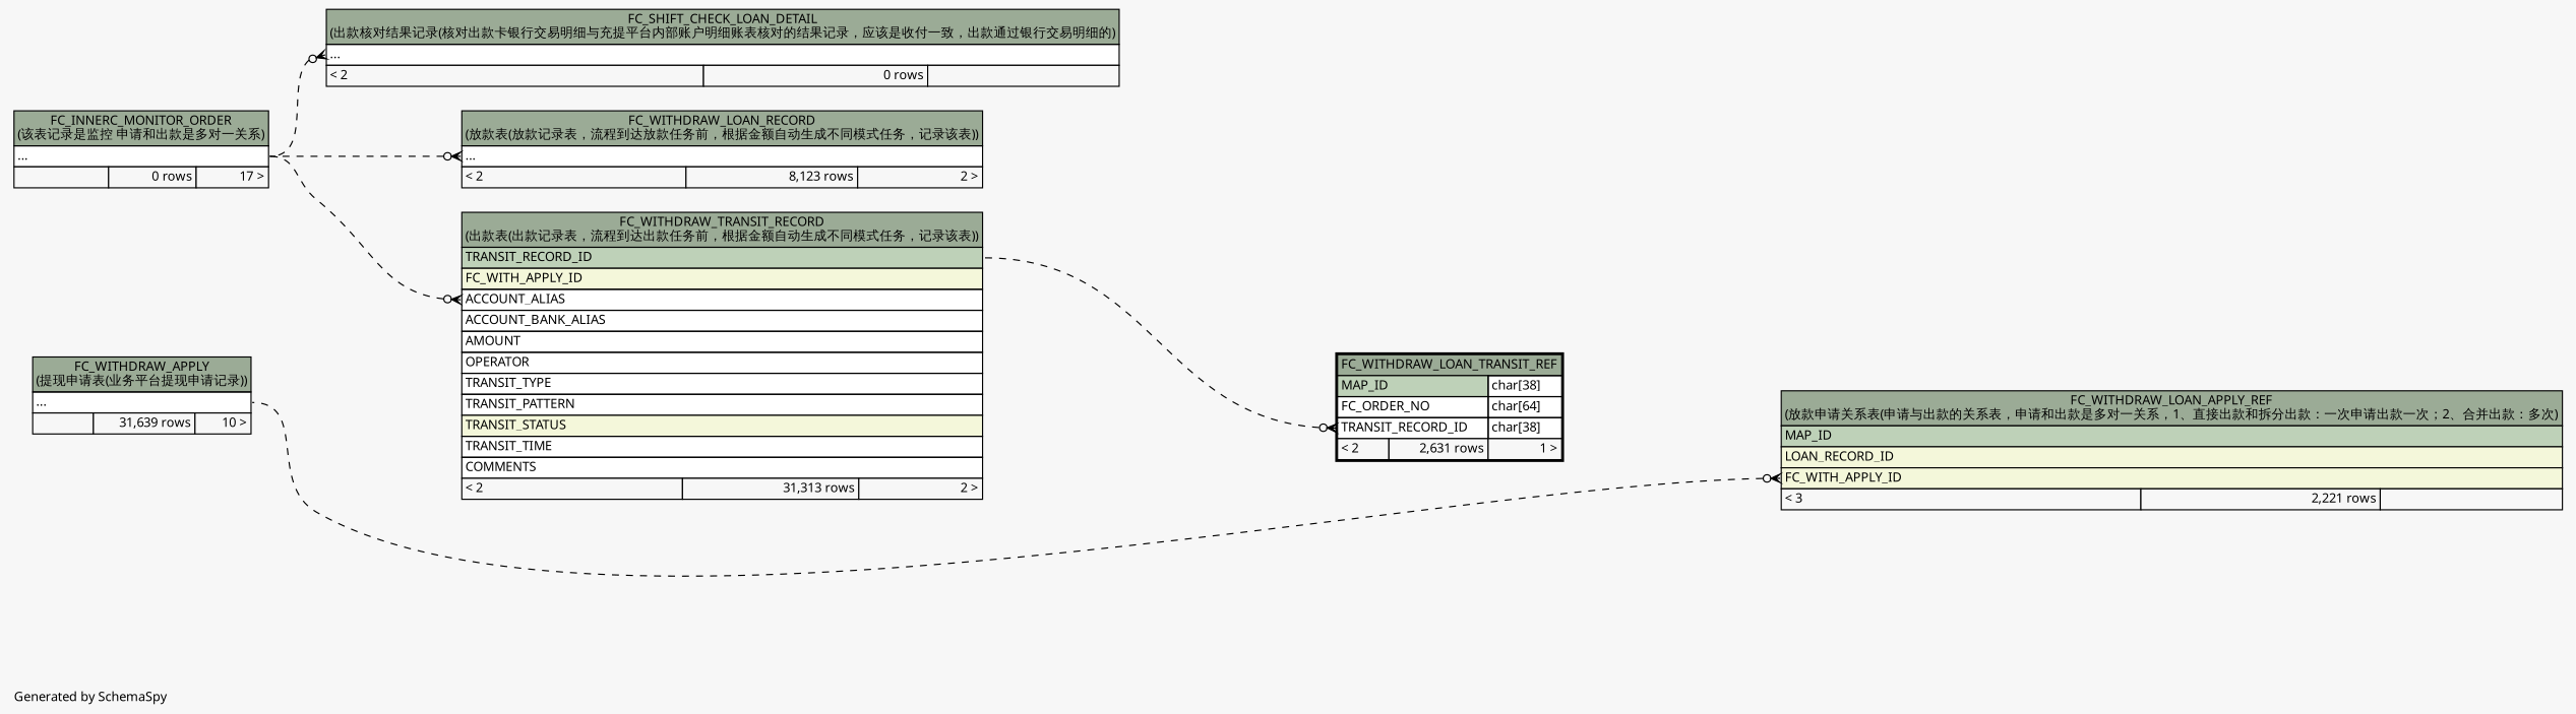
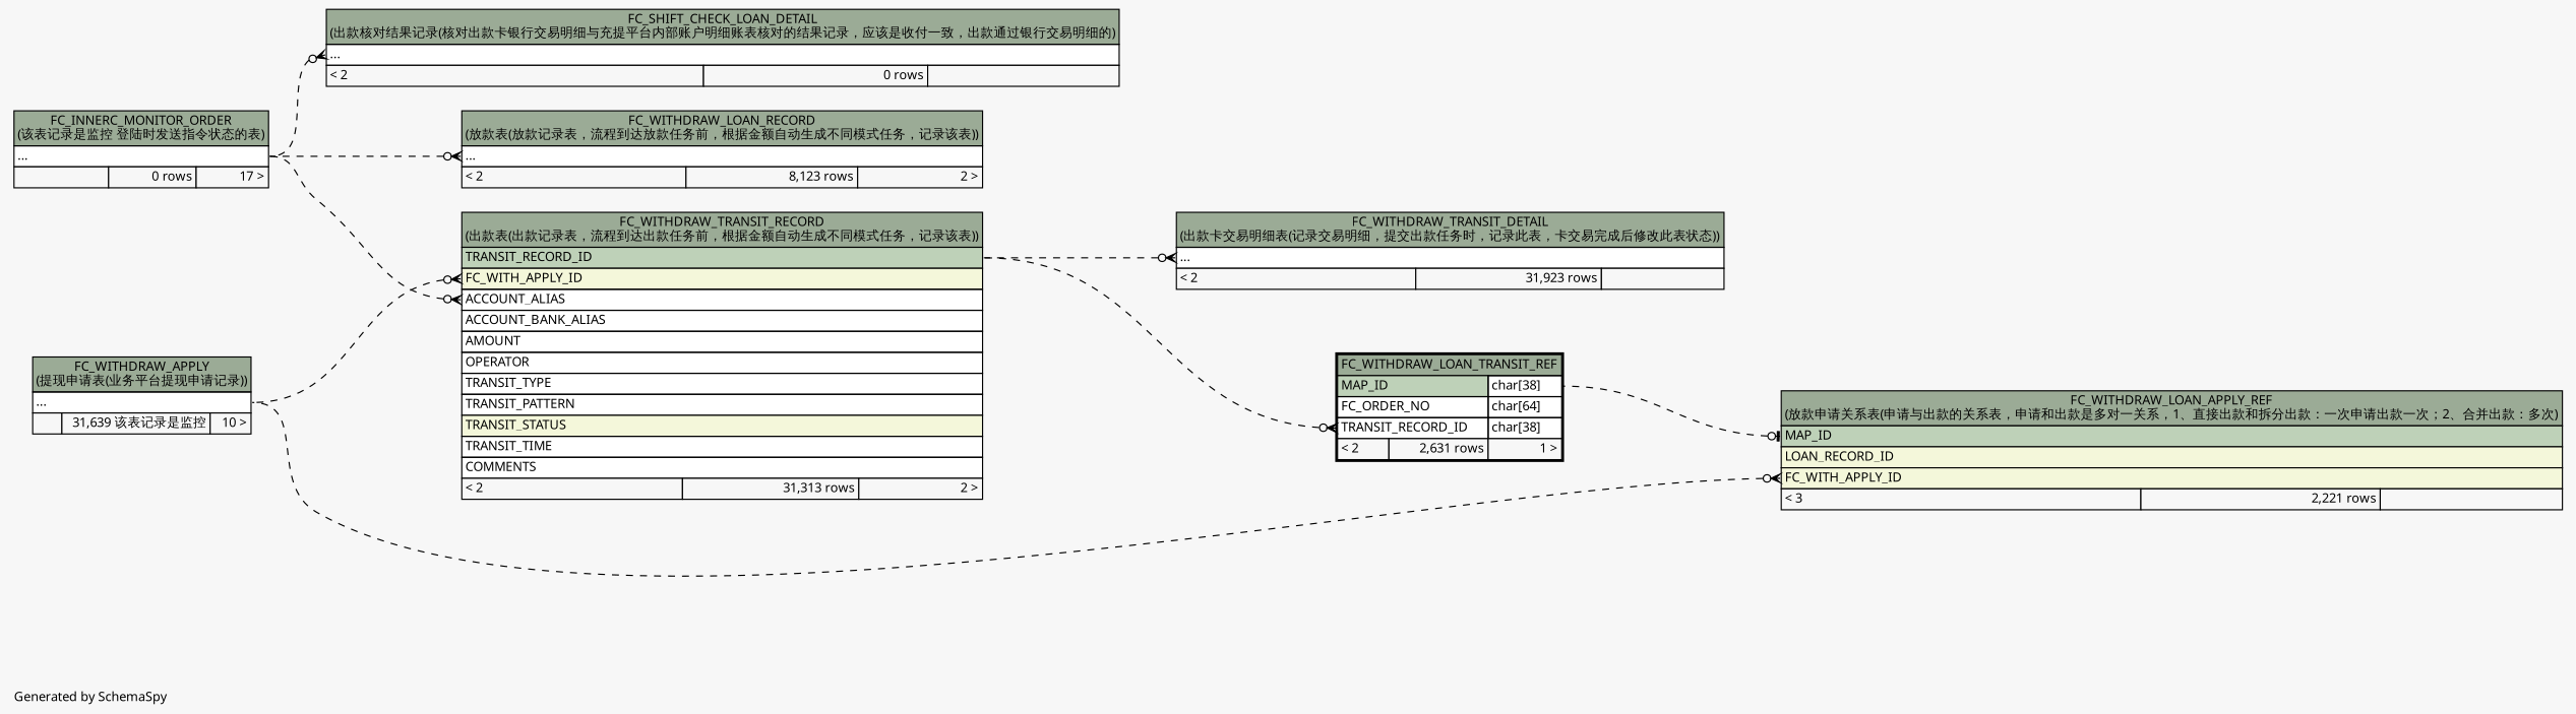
  digraph {
    bgcolor="#f7f7f7"
    fontname="Microsoft YaHei"
    fontsize=11
    label="\nGenerated by SchemaSpy"
    labeljust=l
    nodesep=0.18
    rankdir=RL
    ranksep=0.46
    node [fontname="Microsoft YaHei" fontsize=11 shape=plaintext]
    edge [arrowhead=none arrowsize=0.8 arrowtail=crowodot dir=back headport="elipses:e" style=dashed tailport="elipses:w"]
    n1 [label=<     <TABLE BORDER="0" CELLBORDER="1" CELLSPACING="0" BGCOLOR="#ffffff">       <TR><TD COLSPAN="3" BGCOLOR="#9bab96" ALIGN="CENTER">FC_SHIFT_CHECK_LOAN_DETAIL<br/>(出款核对结果记录(核对出款卡银行交易明细与充提平台内部账户明细账表核对的结果记录，应该是收付一致，出款通过银行交易明细的)</TD></TR>       <TR><TD PORT="elipses" COLSPAN="3" ALIGN="LEFT">...</TD></TR>       <TR><TD ALIGN="LEFT" BGCOLOR="#f7f7f7">&lt; 2</TD><TD ALIGN="RIGHT" BGCOLOR="#f7f7f7">0 rows</TD><TD ALIGN="RIGHT" BGCOLOR="#f7f7f7">  </TD></TR>     </TABLE>>]
-   n2 [label=<     <TABLE BORDER="0" CELLBORDER="1" CELLSPACING="0" BGCOLOR="#ffffff">       <TR><TD COLSPAN="3" BGCOLOR="#9bab96" ALIGN="CENTER">FC_INNERC_MONITOR_ORDER<br/>(该表记录是监控 申请和出款是多对一关系)</TD></TR>       <TR><TD PORT="elipses" COLSPAN="3" ALIGN="LEFT">...</TD></TR>       <TR><TD ALIGN="LEFT" BGCOLOR="#f7f7f7">  </TD><TD ALIGN="RIGHT" BGCOLOR="#f7f7f7">0 rows</TD><TD ALIGN="RIGHT" BGCOLOR="#f7f7f7">17 &gt;</TD></TR>     </TABLE>>]
+   n2 [label=<     <TABLE BORDER="0" CELLBORDER="1" CELLSPACING="0" BGCOLOR="#ffffff">       <TR><TD COLSPAN="3" BGCOLOR="#9bab96" ALIGN="CENTER">FC_INNERC_MONITOR_ORDER<br/>(该表记录是监控 登陆时发送指令状态的表)</TD></TR>       <TR><TD PORT="elipses" COLSPAN="3" ALIGN="LEFT">...</TD></TR>       <TR><TD ALIGN="LEFT" BGCOLOR="#f7f7f7">  </TD><TD ALIGN="RIGHT" BGCOLOR="#f7f7f7">0 rows</TD><TD ALIGN="RIGHT" BGCOLOR="#f7f7f7">17 &gt;</TD></TR>     </TABLE>>]
    n3 [label=<     <TABLE BORDER="0" CELLBORDER="1" CELLSPACING="0" BGCOLOR="#ffffff">       <TR><TD COLSPAN="3" BGCOLOR="#9bab96" ALIGN="CENTER">FC_WITHDRAW_LOAN_RECORD<br/>(放款表(放款记录表，流程到达放款任务前，根据金额自动生成不同模式任务，记录该表))</TD></TR>       <TR><TD PORT="elipses" COLSPAN="3" ALIGN="LEFT">...</TD></TR>       <TR><TD ALIGN="LEFT" BGCOLOR="#f7f7f7">&lt; 2</TD><TD ALIGN="RIGHT" BGCOLOR="#f7f7f7">8,123 rows</TD><TD ALIGN="RIGHT" BGCOLOR="#f7f7f7">2 &gt;</TD></TR>     </TABLE>>]
    n4 [label=<     <TABLE BORDER="0" CELLBORDER="1" CELLSPACING="0" BGCOLOR="#ffffff">       <TR><TD COLSPAN="3" BGCOLOR="#9bab96" ALIGN="CENTER">FC_WITHDRAW_LOAN_APPLY_REF<br/>(放款申请关系表(申请与出款的关系表，申请和出款是多对一关系，1、直接出款和拆分出款：一次申请出款一次；2、合并出款：多次)</TD></TR>       <TR><TD PORT="MAP_ID" COLSPAN="3" BGCOLOR="#bed1b8" ALIGN="LEFT">MAP_ID</TD></TR>       <TR><TD PORT="LOAN_RECORD_ID" COLSPAN="3" BGCOLOR="#f4f7da" ALIGN="LEFT">LOAN_RECORD_ID</TD></TR>       <TR><TD PORT="FC_WITH_APPLY_ID" COLSPAN="3" BGCOLOR="#f4f7da" ALIGN="LEFT">FC_WITH_APPLY_ID</TD></TR>       <TR><TD ALIGN="LEFT" BGCOLOR="#f7f7f7">&lt; 3</TD><TD ALIGN="RIGHT" BGCOLOR="#f7f7f7">2,221 rows</TD><TD ALIGN="RIGHT" BGCOLOR="#f7f7f7">  </TD></TR>     </TABLE>>]
-   n5 [label=<     <TABLE BORDER="0" CELLBORDER="1" CELLSPACING="0" BGCOLOR="#ffffff">       <TR><TD COLSPAN="3" BGCOLOR="#9bab96" ALIGN="CENTER">FC_WITHDRAW_APPLY<br/>(提现申请表(业务平台提现申请记录))</TD></TR>       <TR><TD PORT="elipses" COLSPAN="3" ALIGN="LEFT">...</TD></TR>       <TR><TD ALIGN="LEFT" BGCOLOR="#f7f7f7">  </TD><TD ALIGN="RIGHT" BGCOLOR="#f7f7f7">31,639 rows</TD><TD ALIGN="RIGHT" BGCOLOR="#f7f7f7">10 &gt;</TD></TR>     </TABLE>>]
+   n5 [label=<     <TABLE BORDER="0" CELLBORDER="1" CELLSPACING="0" BGCOLOR="#ffffff">       <TR><TD COLSPAN="3" BGCOLOR="#9bab96" ALIGN="CENTER">FC_WITHDRAW_APPLY<br/>(提现申请表(业务平台提现申请记录))</TD></TR>       <TR><TD PORT="elipses" COLSPAN="3" ALIGN="LEFT">...</TD></TR>       <TR><TD ALIGN="LEFT" BGCOLOR="#f7f7f7">  </TD><TD ALIGN="RIGHT" BGCOLOR="#f7f7f7">31,639 该表记录是监控</TD><TD ALIGN="RIGHT" BGCOLOR="#f7f7f7">10 &gt;</TD></TR>     </TABLE>>]
    n6 [label=<     <TABLE BORDER="2" CELLBORDER="1" CELLSPACING="0" BGCOLOR="#ffffff">       <TR><TD COLSPAN="3" BGCOLOR="#9bab96" ALIGN="CENTER">FC_WITHDRAW_LOAN_TRANSIT_REF</TD></TR>       <TR><TD PORT="MAP_ID" COLSPAN="2" BGCOLOR="#bed1b8" ALIGN="LEFT">MAP_ID</TD><TD PORT="MAP_ID.type" ALIGN="LEFT">char[38]</TD></TR>       <TR><TD PORT="FC_ORDER_NO" COLSPAN="2" ALIGN="LEFT">FC_ORDER_NO</TD><TD PORT="FC_ORDER_NO.type" ALIGN="LEFT">char[64]</TD></TR>       <TR><TD PORT="TRANSIT_RECORD_ID" COLSPAN="2" ALIGN="LEFT">TRANSIT_RECORD_ID</TD><TD PORT="TRANSIT_RECORD_ID.type" ALIGN="LEFT">char[38]</TD></TR>       <TR><TD ALIGN="LEFT" BGCOLOR="#f7f7f7">&lt; 2</TD><TD ALIGN="RIGHT" BGCOLOR="#f7f7f7">2,631 rows</TD><TD ALIGN="RIGHT" BGCOLOR="#f7f7f7">1 &gt;</TD></TR>     </TABLE>>]
    n7 [label=<     <TABLE BORDER="0" CELLBORDER="1" CELLSPACING="0" BGCOLOR="#ffffff">       <TR><TD COLSPAN="3" BGCOLOR="#9bab96" ALIGN="CENTER">FC_WITHDRAW_TRANSIT_RECORD<br/>(出款表(出款记录表，流程到达出款任务前，根据金额自动生成不同模式任务，记录该表))</TD></TR>       <TR><TD PORT="TRANSIT_RECORD_ID" COLSPAN="3" BGCOLOR="#bed1b8" ALIGN="LEFT">TRANSIT_RECORD_ID</TD></TR>       <TR><TD PORT="FC_WITH_APPLY_ID" COLSPAN="3" BGCOLOR="#f4f7da" ALIGN="LEFT">FC_WITH_APPLY_ID</TD></TR>       <TR><TD PORT="ACCOUNT_ALIAS" COLSPAN="3" ALIGN="LEFT">ACCOUNT_ALIAS</TD></TR>       <TR><TD PORT="ACCOUNT_BANK_ALIAS" COLSPAN="3" ALIGN="LEFT">ACCOUNT_BANK_ALIAS</TD></TR>       <TR><TD PORT="AMOUNT" COLSPAN="3" ALIGN="LEFT">AMOUNT</TD></TR>       <TR><TD PORT="OPERATOR" COLSPAN="3" ALIGN="LEFT">OPERATOR</TD></TR>       <TR><TD PORT="TRANSIT_TYPE" COLSPAN="3" ALIGN="LEFT">TRANSIT_TYPE</TD></TR>       <TR><TD PORT="TRANSIT_PATTERN" COLSPAN="3" ALIGN="LEFT">TRANSIT_PATTERN</TD></TR>       <TR><TD PORT="TRANSIT_STATUS" COLSPAN="3" BGCOLOR="#f4f7da" ALIGN="LEFT">TRANSIT_STATUS</TD></TR>       <TR><TD PORT="TRANSIT_TIME" COLSPAN="3" ALIGN="LEFT">TRANSIT_TIME</TD></TR>       <TR><TD PORT="COMMENTS" COLSPAN="3" ALIGN="LEFT">COMMENTS</TD></TR>       <TR><TD ALIGN="LEFT" BGCOLOR="#f7f7f7">&lt; 2</TD><TD ALIGN="RIGHT" BGCOLOR="#f7f7f7">31,313 rows</TD><TD ALIGN="RIGHT" BGCOLOR="#f7f7f7">2 &gt;</TD></TR>     </TABLE>>]
+   n8 [label=<     <TABLE BORDER="0" CELLBORDER="1" CELLSPACING="0" BGCOLOR="#ffffff">       <TR><TD COLSPAN="3" BGCOLOR="#9bab96" ALIGN="CENTER">FC_WITHDRAW_TRANSIT_DETAIL<br/>(出款卡交易明细表(记录交易明细，提交出款任务时，记录此表，卡交易完成后修改此表状态))</TD></TR>       <TR><TD PORT="elipses" COLSPAN="3" ALIGN="LEFT">...</TD></TR>       <TR><TD ALIGN="LEFT" BGCOLOR="#f7f7f7">&lt; 2</TD><TD ALIGN="RIGHT" BGCOLOR="#f7f7f7">31,923 rows</TD><TD ALIGN="RIGHT" BGCOLOR="#f7f7f7">  </TD></TR>     </TABLE>>]
    n1 -> n2
    n3 -> n2
    n4 -> n5 [tailport="FC_WITH_APPLY_ID:w"]
+   n4 -> n6 [arrowtail=teeodot headport="MAP_ID.type:e" tailport="MAP_ID:w"]
    n6 -> n7 [headport="TRANSIT_RECORD_ID:e" tailport="TRANSIT_RECORD_ID:w"]
    n7 -> n2 [tailport="ACCOUNT_ALIAS:w"]
+   n7 -> n5 [tailport="FC_WITH_APPLY_ID:w"]
+   n8 -> n7 [headport="TRANSIT_RECORD_ID:e"]
  }
